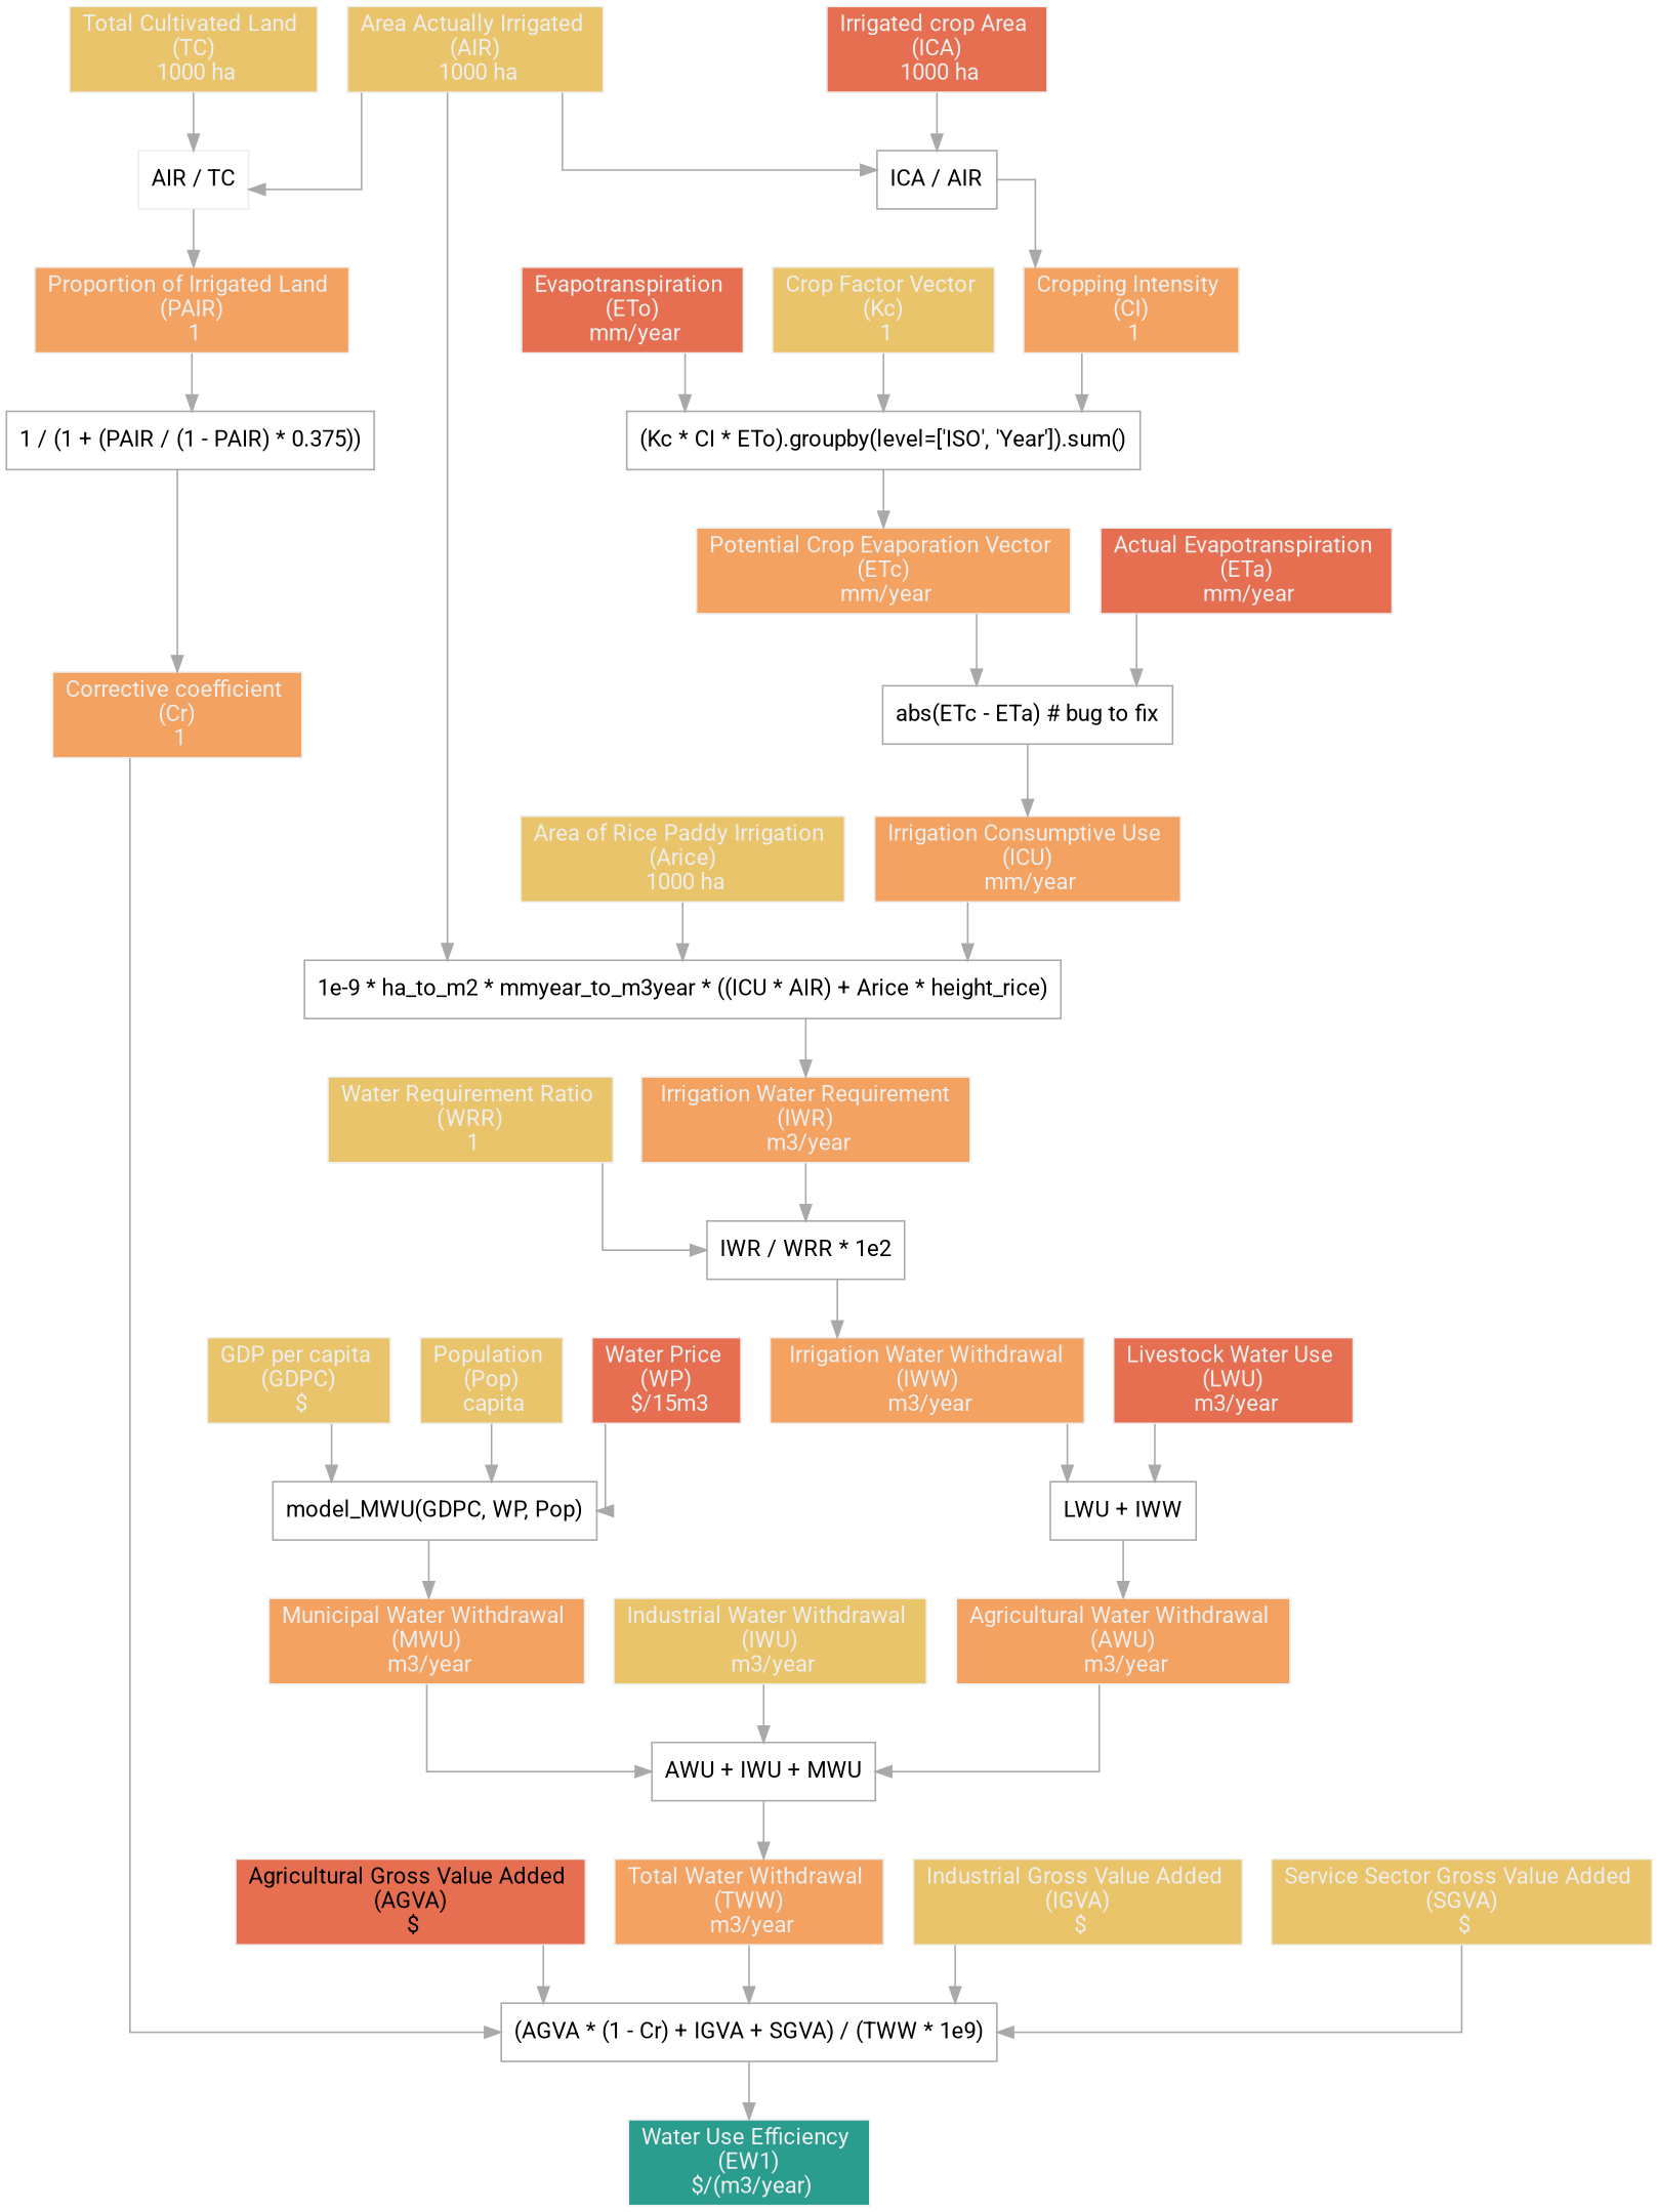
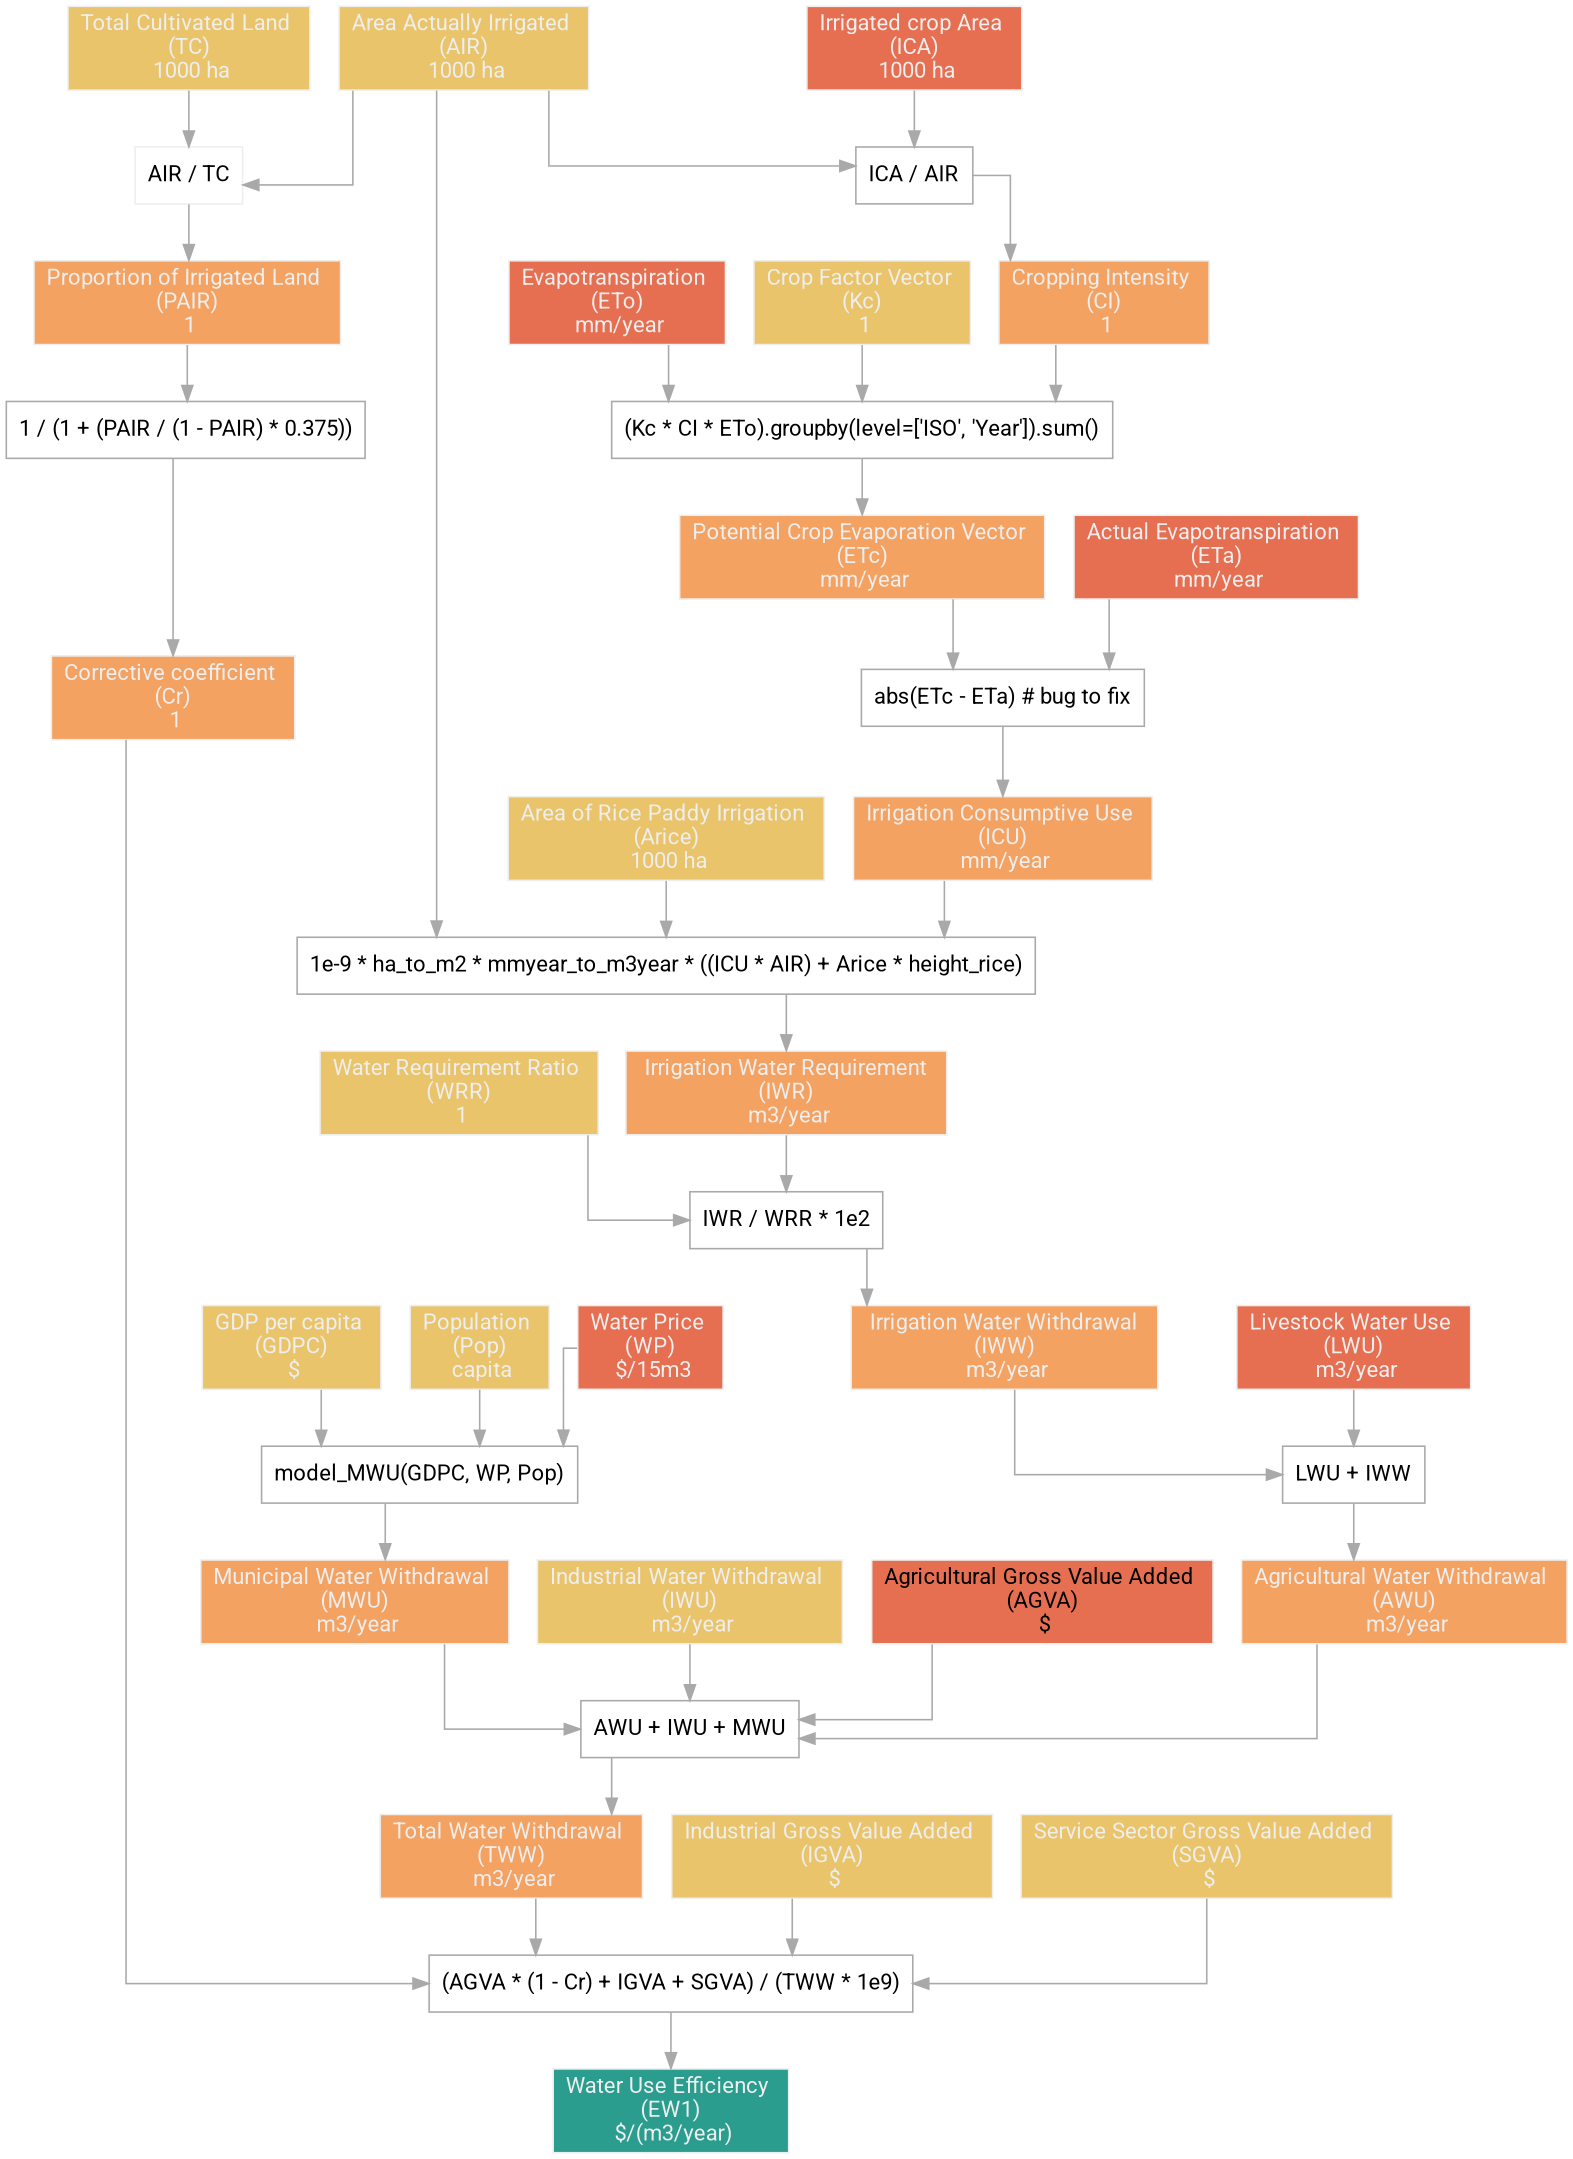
  digraph {
    splines=ortho
    node [color="#eeeeee" fillcolor="#e76f51" fontcolor="#eeeeee" fontname=roboto peripheries=1 shape=rectangle style=filled]
    edge [color="#A9A9A9"]
    n1 [fillcolor="#e9c46a" label="Crop Factor Vector \n (Kc) \n 1"]
    n2 [color="#A9A9A9" fontcolor="#000000" label="(Kc * CI * ETo).groupby(level=['ISO', 'Year']).sum()" style=""]
    n3 [fillcolor="#f4a261" label="Potential Crop Evaporation Vector \n (ETc) \n mm/year"]
    n4 [label="Irrigated crop Area \n (ICA) \n 1000 ha"]
    n5 [color="#A9A9A9" fontcolor="#000000" label="ICA / AIR" style=""]
    n6 [fillcolor="#f4a261" label="Cropping Intensity \n (CI) \n 1"]
    n7 [label="Evapotranspiration \n (ETo) \n mm/year"]
    n8 [color="#A9A9A9" fontcolor="#000000" label="abs(ETc - ETa) # bug to fix" style=""]
    n9 [fillcolor="#f4a261" label="Irrigation Consumptive Use \n (ICU) \n mm/year"]
    n10 [label="Actual Evapotranspiration \n (ETa) \n mm/year"]
    n11 [color="#A9A9A9" fontcolor="#000000" label="1e-9 * ha_to_m2 * mmyear_to_m3year * ((ICU * AIR) + Arice * height_rice)" style=""]
    n12 [fillcolor="#f4a261" label=" Irrigation Water Requirement \n (IWR) \n m3/year"]
    n13 [fillcolor="#e9c46a" label="Area Actually Irrigated \n (AIR) \n 1000 ha"]
    n14 [fontcolor="#000000" label="AIR / TC" style=""]
    n15 [fillcolor="#f4a261" label="Proportion of Irrigated Land \n (PAIR) \n 1"]
    n16 [fillcolor="#e9c46a" label="Area of Rice Paddy Irrigation \n (Arice) \n 1000 ha"]
    n17 [fillcolor="#e9c46a" label="Water Requirement Ratio \n (WRR) \n 1"]
    n18 [color="#A9A9A9" fontcolor="#000000" label="IWR / WRR * 1e2" style=""]
    n19 [fillcolor="#f4a261" label=" Irrigation Water Withdrawal \n (IWW) \n m3/year"]
    n20 [color="#A9A9A9" fontcolor="#000000" label="LWU + IWW" style=""]
    n21 [fillcolor="#f4a261" label="Agricultural Water Withdrawal \n (AWU) \n m3/year"]
    n22 [label="Livestock Water Use \n (LWU) \n m3/year"]
    n23 [color="#A9A9A9" fontcolor="#000000" label="AWU + IWU + MWU" style=""]
    n24 [fillcolor="#f4a261" label="Total Water Withdrawal \n (TWW) \n m3/year"]
    n25 [label="Water Price \n (WP) \n $/15m3"]
    n26 [color="#A9A9A9" fontcolor="#000000" label="model_MWU(GDPC, WP, Pop)" style=""]
    n27 [fillcolor="#f4a261" label="Municipal Water Withdrawal \n (MWU) \n m3/year"]
    n28 [fillcolor="#e9c46a" label="GDP per capita \n (GDPC) \n $"]
    n29 [fillcolor="#e9c46a" label="Population \n (Pop) \n capita"]
    n30 [fillcolor="#e9c46a" label="Industrial Water Withdrawal \n (IWU) \n m3/year"]
    n31 [color="#A9A9A9" fontcolor="#000000" label="(AGVA * (1 - Cr) + IGVA + SGVA) / (TWW * 1e9)" style=""]
    n32 [fillcolor="#2a9d8f" label="Water Use Efficiency \n (EW1) \n $/(m3/year)"]
    n33 [fontcolor="#000000" label="Agricultural Gross Value Added \n (AGVA) \n $"]
    n34 [fillcolor="#e9c46a" label="Total Cultivated Land \n (TC) \n 1000 ha"]
    n35 [color="#A9A9A9" fontcolor="#000000" label="1 / (1 + (PAIR / (1 - PAIR) * 0.375))" style=""]
    n36 [fillcolor="#f4a261" label="Corrective coefficient \n (Cr) \n 1"]
    n37 [fillcolor="#e9c46a" label="Industrial Gross Value Added \n (IGVA) \n $"]
    n38 [fillcolor="#e9c46a" label="Service Sector Gross Value Added \n (SGVA) \n $"]
    n1 -> n2
    n2 -> n3
    n3 -> n8
    n4 -> n5
    n5 -> n6
    n6 -> n2
    n7 -> n2
    n8 -> n9
    n9 -> n11
    n10 -> n8
    n11 -> n12
    n12 -> n18
    n13 -> n5
    n13 -> n11
    n13 -> n14
    n14 -> n15
    n15 -> n35
    n16 -> n11
    n17 -> n18
    n18 -> n19
    n19 -> n20
    n20 -> n21
    n21 -> n23
    n22 -> n20
    n23 -> n24
    n24 -> n31
    n25 -> n26
    n26 -> n27
    n27 -> n23
    n28 -> n26
    n29 -> n26
    n30 -> n23
    n31 -> n32
-   n33 -> n31
+   n33 -> n23
    n34 -> n14
    n35 -> n36
    n36 -> n31
    n37 -> n31
    n38 -> n31
  }
